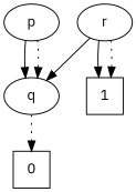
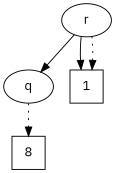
  digraph {
    fontname="IBM Plex Sans"
    node [fontname="IBM Plex Sans"]
    edge [fontname="IBM Plex Sans"]
-   p
    q
-   0 [shape=square]
+   0 [shape=square label=8]
    r
    1 [shape=square]
-   p -> q
-   p -> q [style=dotted]
    q -> 0 [style=dotted]
    r -> q
    r -> 1
    r -> 1 [style=dotted]
  }
